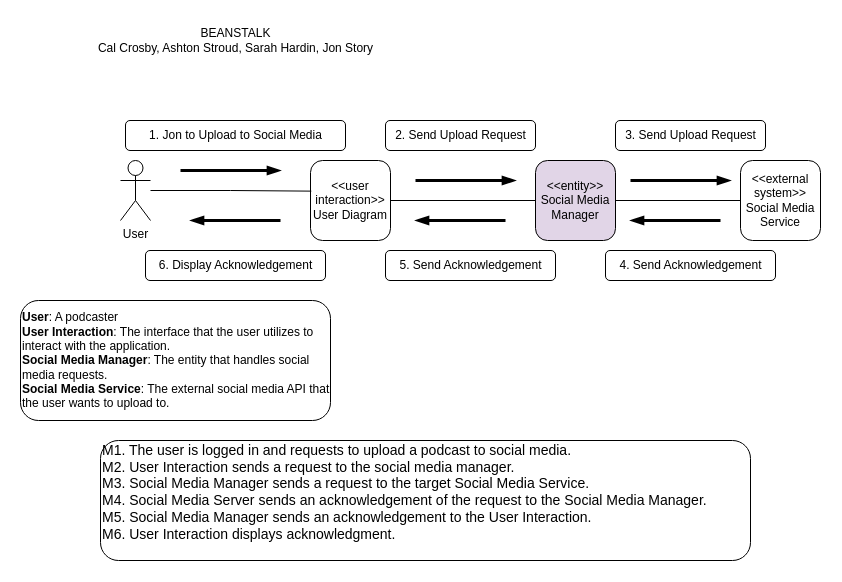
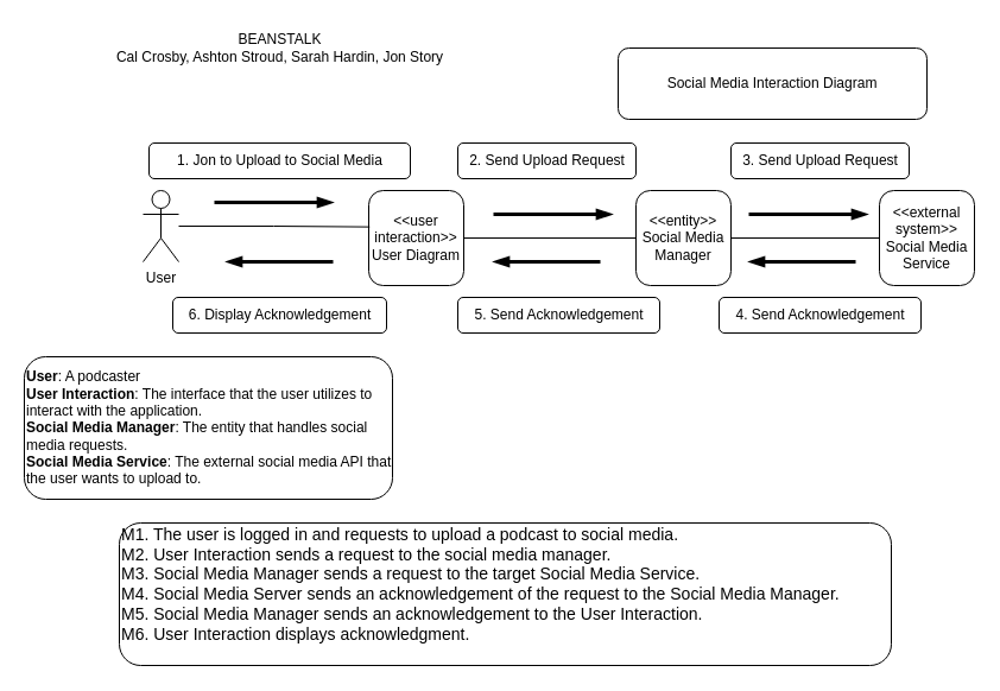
  <mxCell id="0" />
  <mxCell id="1" parent="0" />
+ <mxCell id="2" value="Social Media Interaction Diagram" style="rounded=1;whiteSpace=wrap;html=1;" parent="1" vertex="1"><mxGeometry x="520" y="40" width="260" height="60" as="geometry" /></mxCell>
  <mxCell id="3" value="&lt;span style=&quot;font-size: 14px;&quot;&gt;M1. The user is logged in and requests to upload a podcast to social media.&lt;br&gt;M2. User Interaction sends a request to the social media manager.&lt;br&gt;M3. Social Media Manager sends a request to the target Social Media Service.&lt;br&gt;M4. Social Media Server sends an acknowledgement of the request to the Social Media Manager.&lt;br&gt;M5. Social Media Manager sends an acknowledgement to the User Interaction.&lt;br&gt;M6. User Interaction displays acknowledgment.&lt;br&gt;&lt;br&gt;&lt;/span&gt;" style="rounded=1;whiteSpace=wrap;html=1;align=left;" parent="1" vertex="1"><mxGeometry x="100" y="440" width="650" height="120" as="geometry" /></mxCell>
  <mxCell id="4" value="&lt;b&gt;User&lt;/b&gt;: A podcaster&lt;br&gt;&lt;b&gt;User Interaction&lt;/b&gt;: The interface that the user utilizes to interact with the application.&lt;br&gt;&lt;b&gt;Social Media Manager&lt;/b&gt;: The entity that handles social media requests.&lt;br&gt;&lt;b&gt;Social Media Service&lt;/b&gt;: The external social media API that the user wants to upload to." style="rounded=1;whiteSpace=wrap;html=1;align=left;" parent="1" vertex="1"><mxGeometry x="20" y="300" width="310" height="120" as="geometry" /></mxCell>
  <mxCell id="5" value="User" style="shape=umlActor;verticalLabelPosition=bottom;verticalAlign=top;html=1;outlineConnect=0;" parent="1" vertex="1"><mxGeometry x="120" y="160" width="30" height="60" as="geometry" /></mxCell>
  <mxCell id="6" style="edgeStyle=orthogonalEdgeStyle;rounded=0;orthogonalLoop=1;jettySize=auto;html=1;entryX=0;entryY=0.5;entryDx=0;entryDy=0;endArrow=none;endFill=0;" parent="1" source="7" target="18" edge="1"><mxGeometry relative="1" as="geometry" /></mxCell>
  <mxCell id="7" value="&amp;lt;&amp;lt;user interaction&amp;gt;&amp;gt;&lt;br&gt;User Diagram" style="whiteSpace=wrap;html=1;aspect=fixed;rounded=1;" parent="1" vertex="1"><mxGeometry x="310" y="160" width="80" height="80" as="geometry" /></mxCell>
  <mxCell id="8" style="edgeStyle=orthogonalEdgeStyle;rounded=0;orthogonalLoop=1;jettySize=auto;html=1;entryX=0.01;entryY=0.383;entryDx=0;entryDy=0;entryPerimeter=0;endArrow=none;endFill=0;" parent="1" source="5" target="7" edge="1"><mxGeometry relative="1" as="geometry" /></mxCell>
  <mxCell id="9" value="" style="endArrow=blockThin;html=1;rounded=0;strokeWidth=3;endFill=1;" parent="1" edge="1"><mxGeometry width="50" height="50" relative="1" as="geometry"><mxPoint x="180" y="170" as="sourcePoint" /><mxPoint x="280" y="170" as="targetPoint" /><Array as="points" /></mxGeometry></mxCell>
  <mxCell id="10" value="" style="endArrow=blockThin;html=1;rounded=0;strokeWidth=3;endFill=1;" parent="1" edge="1"><mxGeometry width="50" height="50" relative="1" as="geometry"><mxPoint x="280" y="220" as="sourcePoint" /><mxPoint x="190" y="220" as="targetPoint" /><Array as="points" /></mxGeometry></mxCell>
  <mxCell id="11" value="" style="endArrow=blockThin;html=1;rounded=0;strokeWidth=3;endFill=1;" parent="1" edge="1"><mxGeometry width="50" height="50" relative="1" as="geometry"><mxPoint x="505" y="220" as="sourcePoint" /><mxPoint x="415" y="220" as="targetPoint" /><Array as="points" /></mxGeometry></mxCell>
  <mxCell id="12" value="" style="endArrow=blockThin;html=1;rounded=0;strokeWidth=3;endFill=1;" parent="1" edge="1"><mxGeometry width="50" height="50" relative="1" as="geometry"><mxPoint x="415" y="180" as="sourcePoint" /><mxPoint x="515" y="180" as="targetPoint" /><Array as="points" /></mxGeometry></mxCell>
  <mxCell id="13" value="1. Jon to Upload to Social Media" style="text;html=1;align=center;verticalAlign=middle;resizable=0;points=[];autosize=1;strokeColor=default;fillColor=none;rounded=1;" parent="1" vertex="1"><mxGeometry x="125" y="120" width="220" height="30" as="geometry" /></mxCell>
  <mxCell id="14" value="2. Send Upload Request" style="text;html=1;align=center;verticalAlign=middle;resizable=0;points=[];autosize=1;strokeColor=default;fillColor=none;rounded=1;" parent="1" vertex="1"><mxGeometry x="385" y="120" width="150" height="30" as="geometry" /></mxCell>
  <mxCell id="15" value="5. Send Acknowledgement" style="text;html=1;align=center;verticalAlign=middle;resizable=0;points=[];autosize=1;strokeColor=default;fillColor=none;rounded=1;" parent="1" vertex="1"><mxGeometry x="385" y="250" width="170" height="30" as="geometry" /></mxCell>
  <mxCell id="16" value="6. Display Acknowledgement" style="text;html=1;align=center;verticalAlign=middle;resizable=0;points=[];autosize=1;strokeColor=default;fillColor=none;rounded=1;" parent="1" vertex="1"><mxGeometry x="145" y="250" width="180" height="30" as="geometry" /></mxCell>
  <mxCell id="17" style="edgeStyle=orthogonalEdgeStyle;rounded=0;orthogonalLoop=1;jettySize=auto;html=1;entryX=0;entryY=0.5;entryDx=0;entryDy=0;endArrow=none;endFill=0;" parent="1" source="18" target="19" edge="1"><mxGeometry relative="1" as="geometry" /></mxCell>
- <mxCell id="18" value="&amp;lt;&amp;lt;entity&amp;gt;&amp;gt;&lt;br&gt;Social Media Manager" style="whiteSpace=wrap;html=1;aspect=fixed;rounded=1;fillColor=#e1d5e7;" parent="1" vertex="1"><mxGeometry x="535" y="160" width="80" height="80" as="geometry" /></mxCell>
+ <mxCell id="18" value="&amp;lt;&amp;lt;entity&amp;gt;&amp;gt;&lt;br&gt;Social Media Manager" style="whiteSpace=wrap;html=1;aspect=fixed;rounded=1;" parent="1" vertex="1"><mxGeometry x="535" y="160" width="80" height="80" as="geometry" /></mxCell>
  <mxCell id="19" value="&amp;lt;&amp;lt;external system&amp;gt;&amp;gt;&lt;br&gt;Social Media Service" style="whiteSpace=wrap;html=1;aspect=fixed;rounded=1;" parent="1" vertex="1"><mxGeometry x="740" y="160" width="80" height="80" as="geometry" /></mxCell>
  <mxCell id="20" value="" style="endArrow=blockThin;html=1;rounded=0;strokeWidth=3;endFill=1;" parent="1" edge="1"><mxGeometry width="50" height="50" relative="1" as="geometry"><mxPoint x="630" y="180" as="sourcePoint" /><mxPoint x="730" y="180" as="targetPoint" /><Array as="points" /></mxGeometry></mxCell>
  <mxCell id="21" value="" style="endArrow=blockThin;html=1;rounded=0;strokeWidth=3;endFill=1;" parent="1" edge="1"><mxGeometry width="50" height="50" relative="1" as="geometry"><mxPoint x="720" y="220" as="sourcePoint" /><mxPoint x="630" y="220" as="targetPoint" /><Array as="points" /></mxGeometry></mxCell>
  <mxCell id="22" value="3. Send Upload Request" style="text;html=1;align=center;verticalAlign=middle;resizable=0;points=[];autosize=1;strokeColor=default;fillColor=none;rounded=1;" parent="1" vertex="1"><mxGeometry x="615" y="120" width="150" height="30" as="geometry" /></mxCell>
  <mxCell id="23" value="4. Send Acknowledgement" style="text;html=1;align=center;verticalAlign=middle;resizable=0;points=[];autosize=1;strokeColor=default;fillColor=none;rounded=1;" parent="1" vertex="1"><mxGeometry x="605" y="250" width="170" height="30" as="geometry" /></mxCell>
  <mxCell id="24" value="BEANSTALK&lt;br&gt;Cal Crosby, Ashton Stroud, Sarah Hardin, Jon Story" style="text;html=1;align=center;verticalAlign=middle;resizable=0;points=[];autosize=1;strokeColor=none;fillColor=none;" parent="1" vertex="1"><mxGeometry x="85" y="20" width="300" height="40" as="geometry" /></mxCell>
